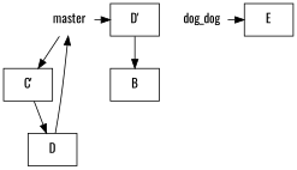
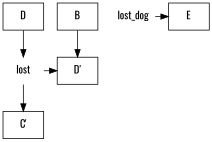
  digraph {
    fontname=Oswald
    rankdir=TB
    node [fontname=Oswald shape=box]
    edge [fontname=Oswald]
-   n1 [label=master shape=none]
+   n1 [label=lost shape=none]
    n2 [label="D'"]
-   n3 [label=dog_dog shape=none]
+   n3 [label=lost_dog shape=none]
    E
    n5 [label="C'"]
    n6 [label=B]
    D
    subgraph sub_1 {
      rank=same
      n1
      n2
    }
    subgraph sub_2 {
      rank=same
      n3
      E
    }
    n1 -> n2
    n1 -> n5
    n3 -> E
-   n5 -> D
-   n2 -> n6
+   n6 -> n2
    D -> n1
  }
